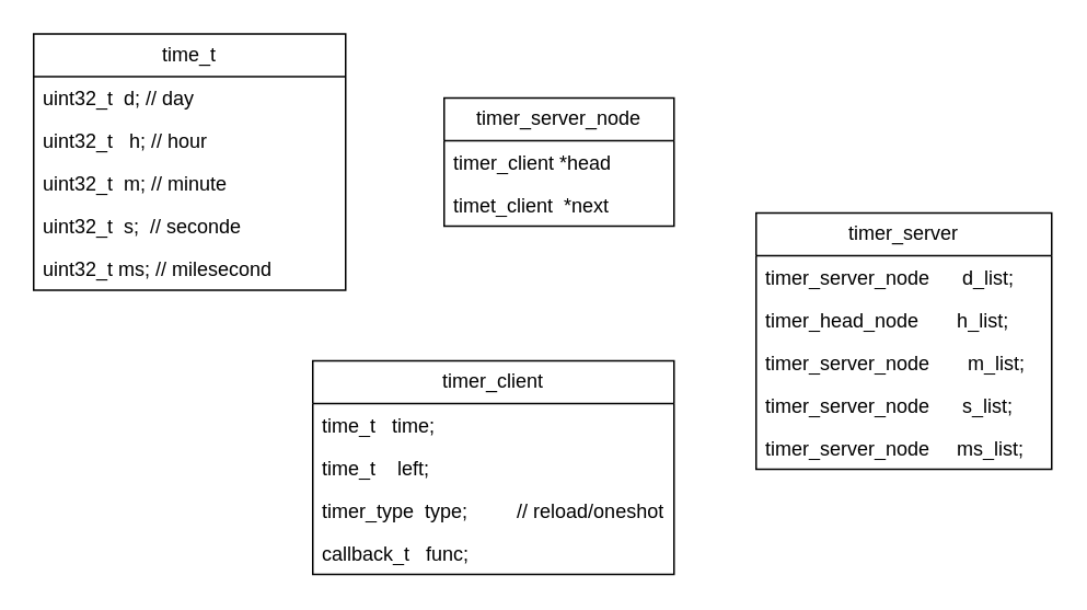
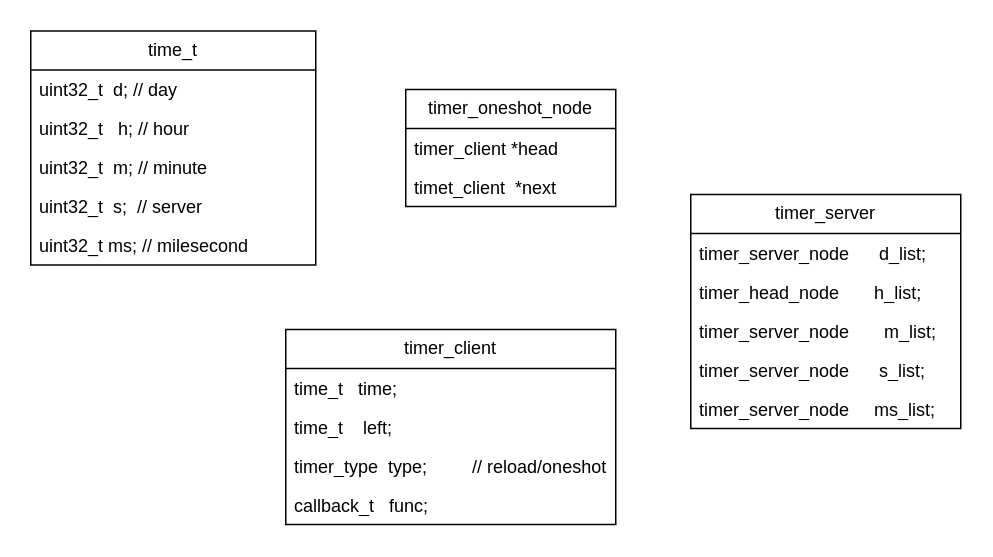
  <mxCell id="0" />
  <mxCell id="1" parent="0" />
  <mxCell id="2" value="time_t" style="swimlane;fontStyle=0;childLayout=stackLayout;horizontal=1;startSize=26;fillColor=none;horizontalStack=0;resizeParent=1;resizeParentMax=0;resizeLast=0;collapsible=1;marginBottom=0;whiteSpace=wrap;html=1;" vertex="1" parent="1"><mxGeometry x="20" y="20" width="190" height="156" as="geometry"><mxRectangle x="-30" y="150" width="70" height="30" as="alternateBounds" /></mxGeometry></mxCell>
  <mxCell id="3" value="uint32_t&amp;nbsp; d; // day" style="text;strokeColor=none;fillColor=none;align=left;verticalAlign=top;spacingLeft=4;spacingRight=4;overflow=hidden;rotatable=0;points=[[0,0.5],[1,0.5]];portConstraint=eastwest;whiteSpace=wrap;html=1;" vertex="1" parent="2"><mxGeometry y="26" width="190" height="26" as="geometry" /></mxCell>
  <mxCell id="4" value="uint32_t&amp;nbsp; &amp;nbsp;h; // hour" style="text;strokeColor=none;fillColor=none;align=left;verticalAlign=top;spacingLeft=4;spacingRight=4;overflow=hidden;rotatable=0;points=[[0,0.5],[1,0.5]];portConstraint=eastwest;whiteSpace=wrap;html=1;" vertex="1" parent="2"><mxGeometry y="52" width="190" height="26" as="geometry" /></mxCell>
  <mxCell id="5" value="uint32_t&amp;nbsp; m; // minute" style="text;strokeColor=none;fillColor=none;align=left;verticalAlign=top;spacingLeft=4;spacingRight=4;overflow=hidden;rotatable=0;points=[[0,0.5],[1,0.5]];portConstraint=eastwest;whiteSpace=wrap;html=1;" vertex="1" parent="2"><mxGeometry y="78" width="190" height="26" as="geometry" /></mxCell>
- <mxCell id="6" value="uint32_t&amp;nbsp; s;&amp;nbsp; // seconde" style="text;strokeColor=none;fillColor=none;align=left;verticalAlign=top;spacingLeft=4;spacingRight=4;overflow=hidden;rotatable=0;points=[[0,0.5],[1,0.5]];portConstraint=eastwest;whiteSpace=wrap;html=1;" vertex="1" parent="2"><mxGeometry y="104" width="190" height="26" as="geometry" /></mxCell>
+ <mxCell id="6" value="uint32_t&amp;nbsp; s;&amp;nbsp; // server" style="text;strokeColor=none;fillColor=none;align=left;verticalAlign=top;spacingLeft=4;spacingRight=4;overflow=hidden;rotatable=0;points=[[0,0.5],[1,0.5]];portConstraint=eastwest;whiteSpace=wrap;html=1;" vertex="1" parent="2"><mxGeometry y="104" width="190" height="26" as="geometry" /></mxCell>
  <mxCell id="7" value="uint32_t ms; // milesecond" style="text;strokeColor=none;fillColor=none;align=left;verticalAlign=top;spacingLeft=4;spacingRight=4;overflow=hidden;rotatable=0;points=[[0,0.5],[1,0.5]];portConstraint=eastwest;whiteSpace=wrap;html=1;" vertex="1" parent="2"><mxGeometry y="130" width="190" height="26" as="geometry" /></mxCell>
  <mxCell id="8" value="timer_server" style="swimlane;fontStyle=0;childLayout=stackLayout;horizontal=1;startSize=26;fillColor=none;horizontalStack=0;resizeParent=1;resizeParentMax=0;resizeLast=0;collapsible=1;marginBottom=0;whiteSpace=wrap;html=1;" vertex="1" parent="1"><mxGeometry x="460" y="129" width="180" height="156" as="geometry" /></mxCell>
  <mxCell id="9" value="&lt;span style=&quot;text-align: center;&quot;&gt;timer_server_node&lt;/span&gt;&amp;nbsp; &amp;nbsp; &amp;nbsp; d_list;" style="text;strokeColor=none;fillColor=none;align=left;verticalAlign=top;spacingLeft=4;spacingRight=4;overflow=hidden;rotatable=0;points=[[0,0.5],[1,0.5]];portConstraint=eastwest;whiteSpace=wrap;html=1;" vertex="1" parent="8"><mxGeometry y="26" width="180" height="26" as="geometry" /></mxCell>
  <mxCell id="10" value="&lt;span style=&quot;text-align: center;&quot;&gt;timer_head_node&lt;/span&gt;&amp;nbsp; &amp;nbsp; &amp;nbsp; &amp;nbsp;h_list;" style="text;strokeColor=none;fillColor=none;align=left;verticalAlign=top;spacingLeft=4;spacingRight=4;overflow=hidden;rotatable=0;points=[[0,0.5],[1,0.5]];portConstraint=eastwest;whiteSpace=wrap;html=1;" vertex="1" parent="8"><mxGeometry y="52" width="180" height="26" as="geometry" /></mxCell>
  <mxCell id="11" value="&lt;span style=&quot;text-align: center;&quot;&gt;timer_server_node&lt;/span&gt;&amp;nbsp; &amp;nbsp; &amp;nbsp; &amp;nbsp;m_list;" style="text;strokeColor=none;fillColor=none;align=left;verticalAlign=top;spacingLeft=4;spacingRight=4;overflow=hidden;rotatable=0;points=[[0,0.5],[1,0.5]];portConstraint=eastwest;whiteSpace=wrap;html=1;" vertex="1" parent="8"><mxGeometry y="78" width="180" height="26" as="geometry" /></mxCell>
  <mxCell id="12" value="&lt;span style=&quot;text-align: center;&quot;&gt;timer_server_node&lt;/span&gt;&amp;nbsp; &amp;nbsp; &amp;nbsp; s_list;" style="text;strokeColor=none;fillColor=none;align=left;verticalAlign=top;spacingLeft=4;spacingRight=4;overflow=hidden;rotatable=0;points=[[0,0.5],[1,0.5]];portConstraint=eastwest;whiteSpace=wrap;html=1;" vertex="1" parent="8"><mxGeometry y="104" width="180" height="26" as="geometry" /></mxCell>
  <mxCell id="13" value="&lt;span style=&quot;text-align: center;&quot;&gt;timer_server_node&lt;/span&gt;&amp;nbsp; &amp;nbsp; &amp;nbsp;ms_list;" style="text;strokeColor=none;fillColor=none;align=left;verticalAlign=top;spacingLeft=4;spacingRight=4;overflow=hidden;rotatable=0;points=[[0,0.5],[1,0.5]];portConstraint=eastwest;whiteSpace=wrap;html=1;" vertex="1" parent="8"><mxGeometry y="130" width="180" height="26" as="geometry" /></mxCell>
  <mxCell id="14" value="timer_client" style="swimlane;fontStyle=0;childLayout=stackLayout;horizontal=1;startSize=26;fillColor=none;horizontalStack=0;resizeParent=1;resizeParentMax=0;resizeLast=0;collapsible=1;marginBottom=0;whiteSpace=wrap;html=1;" vertex="1" parent="1"><mxGeometry x="190" y="219" width="220" height="130" as="geometry" /></mxCell>
  <mxCell id="15" value="time_t&amp;nbsp; &amp;nbsp;time;" style="text;strokeColor=none;fillColor=none;align=left;verticalAlign=top;spacingLeft=4;spacingRight=4;overflow=hidden;rotatable=0;points=[[0,0.5],[1,0.5]];portConstraint=eastwest;whiteSpace=wrap;html=1;" vertex="1" parent="14"><mxGeometry y="26" width="220" height="26" as="geometry" /></mxCell>
  <mxCell id="16" value="time_t&amp;nbsp; &amp;nbsp; left;" style="text;strokeColor=none;fillColor=none;align=left;verticalAlign=top;spacingLeft=4;spacingRight=4;overflow=hidden;rotatable=0;points=[[0,0.5],[1,0.5]];portConstraint=eastwest;whiteSpace=wrap;html=1;" vertex="1" parent="14"><mxGeometry y="52" width="220" height="26" as="geometry" /></mxCell>
  <mxCell id="17" value="timer_type&amp;nbsp; type;&amp;nbsp; &amp;nbsp; &amp;nbsp; &amp;nbsp; &amp;nbsp;// reload/oneshot" style="text;strokeColor=none;fillColor=none;align=left;verticalAlign=top;spacingLeft=4;spacingRight=4;overflow=hidden;rotatable=0;points=[[0,0.5],[1,0.5]];portConstraint=eastwest;whiteSpace=wrap;html=1;" vertex="1" parent="14"><mxGeometry y="78" width="220" height="26" as="geometry" /></mxCell>
  <mxCell id="18" value="callback_t&amp;nbsp; &amp;nbsp;func;" style="text;strokeColor=none;fillColor=none;align=left;verticalAlign=top;spacingLeft=4;spacingRight=4;overflow=hidden;rotatable=0;points=[[0,0.5],[1,0.5]];portConstraint=eastwest;whiteSpace=wrap;html=1;" vertex="1" parent="14"><mxGeometry y="104" width="220" height="26" as="geometry" /></mxCell>
- <mxCell id="19" value="timer_server_node" style="swimlane;fontStyle=0;childLayout=stackLayout;horizontal=1;startSize=26;fillColor=none;horizontalStack=0;resizeParent=1;resizeParentMax=0;resizeLast=0;collapsible=1;marginBottom=0;whiteSpace=wrap;html=1;" vertex="1" parent="1"><mxGeometry x="270" y="59" width="140" height="78" as="geometry" /></mxCell>
+ <mxCell id="19" value="timer_oneshot_node" style="swimlane;fontStyle=0;childLayout=stackLayout;horizontal=1;startSize=26;fillColor=none;horizontalStack=0;resizeParent=1;resizeParentMax=0;resizeLast=0;collapsible=1;marginBottom=0;whiteSpace=wrap;html=1;" vertex="1" parent="1"><mxGeometry x="270" y="59" width="140" height="78" as="geometry" /></mxCell>
  <mxCell id="20" value="timer_client *head" style="text;strokeColor=none;fillColor=none;align=left;verticalAlign=top;spacingLeft=4;spacingRight=4;overflow=hidden;rotatable=0;points=[[0,0.5],[1,0.5]];portConstraint=eastwest;whiteSpace=wrap;html=1;" vertex="1" parent="19"><mxGeometry y="26" width="140" height="26" as="geometry" /></mxCell>
  <mxCell id="21" value="timet_client&amp;nbsp; *next" style="text;strokeColor=none;fillColor=none;align=left;verticalAlign=top;spacingLeft=4;spacingRight=4;overflow=hidden;rotatable=0;points=[[0,0.5],[1,0.5]];portConstraint=eastwest;whiteSpace=wrap;html=1;" vertex="1" parent="19"><mxGeometry y="52" width="140" height="26" as="geometry" /></mxCell>
